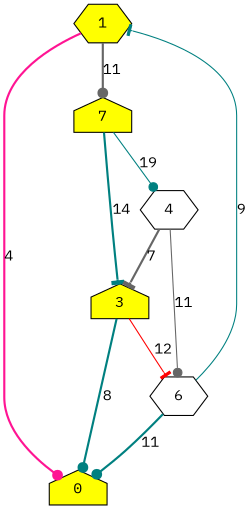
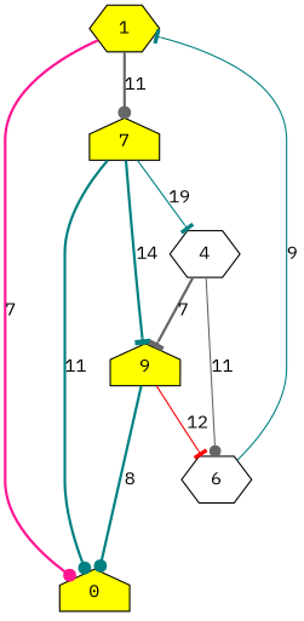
  digraph {
    fontname="IBM Plex Mono"
    node [fillcolor=yellow fontname="IBM Plex Mono" shape=hexagon style=filled]
    edge [arrowhead=dot color=teal fontname="IBM Plex Mono" penwidth=2.0]
    1
    0 [shape=house]
    n3 [label=7 shape=house]
-   3 [shape=house]
+   3 [shape=house label=9]
    n5 [label=6 fillcolor="" style=""]
    4 [fillcolor="" style=""]
-   1 -> 0 [color=deeppink label=4]
+   1 -> 0 [color=deeppink label=7]
    1 -> n3 [color=gray40 label=11]
-   n5 -> 0 [label=11]
+   n3 -> 0 [label=11]
    n3 -> 3 [arrowhead=tee label=14]
-   n3 -> 4 [label=19 penwidth=""]
+   n3 -> 4 [arrowhead=tee label=19 penwidth=""]
    3 -> 0 [label=8]
    3 -> n5 [arrowhead=tee color=red label=12 penwidth=""]
    n5 -> 1 [arrowhead=tee label=9 penwidth=""]
    4 -> 3 [arrowhead=tee color=gray40 label=7]
    4 -> n5 [color=gray40 label=11 penwidth=""]
  }
